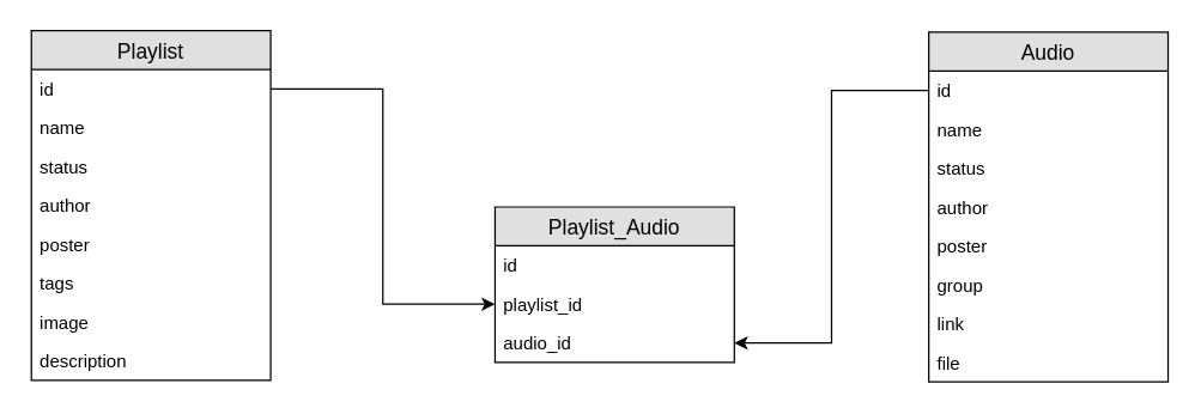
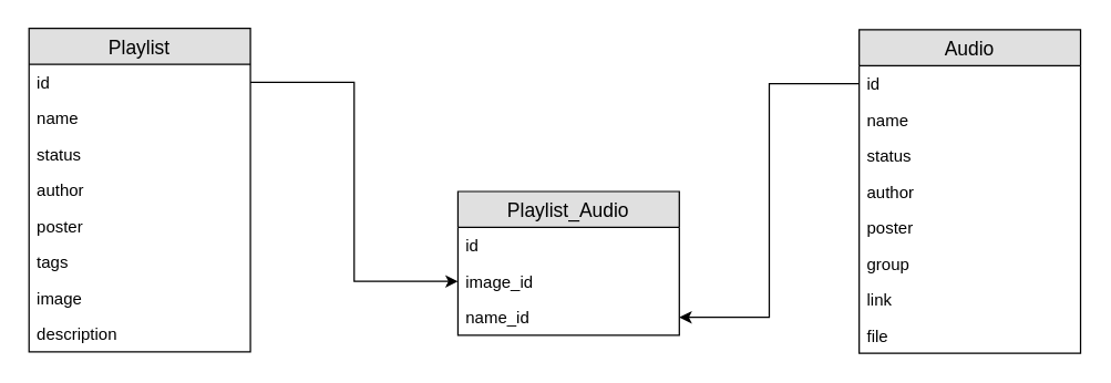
  <mxCell id="0" />
  <mxCell id="1" parent="0" />
  <mxCell id="2" value="Audio" style="swimlane;fontStyle=0;childLayout=stackLayout;horizontal=1;startSize=26;fillColor=#e0e0e0;horizontalStack=0;resizeParent=1;resizeParentMax=0;resizeLast=0;collapsible=1;marginBottom=0;swimlaneFillColor=#ffffff;align=center;fontSize=14;" vertex="1" parent="1"><mxGeometry x="620" y="21" width="160" height="234" as="geometry" /></mxCell>
  <mxCell id="3" value="id" style="text;strokeColor=none;fillColor=none;spacingLeft=4;spacingRight=4;overflow=hidden;rotatable=0;points=[[0,0.5],[1,0.5]];portConstraint=eastwest;fontSize=12;" vertex="1" parent="2"><mxGeometry y="26" width="160" height="26" as="geometry" /></mxCell>
  <mxCell id="4" value="name" style="text;strokeColor=none;fillColor=none;spacingLeft=4;spacingRight=4;overflow=hidden;rotatable=0;points=[[0,0.5],[1,0.5]];portConstraint=eastwest;fontSize=12;" vertex="1" parent="2"><mxGeometry y="52" width="160" height="26" as="geometry" /></mxCell>
  <mxCell id="5" value="status" style="text;strokeColor=none;fillColor=none;spacingLeft=4;spacingRight=4;overflow=hidden;rotatable=0;points=[[0,0.5],[1,0.5]];portConstraint=eastwest;fontSize=12;" vertex="1" parent="2"><mxGeometry y="78" width="160" height="26" as="geometry" /></mxCell>
  <mxCell id="6" value="author" style="text;strokeColor=none;fillColor=none;spacingLeft=4;spacingRight=4;overflow=hidden;rotatable=0;points=[[0,0.5],[1,0.5]];portConstraint=eastwest;fontSize=12;" vertex="1" parent="2"><mxGeometry y="104" width="160" height="26" as="geometry" /></mxCell>
  <mxCell id="7" value="poster" style="text;strokeColor=none;fillColor=none;spacingLeft=4;spacingRight=4;overflow=hidden;rotatable=0;points=[[0,0.5],[1,0.5]];portConstraint=eastwest;fontSize=12;" vertex="1" parent="2"><mxGeometry y="130" width="160" height="26" as="geometry" /></mxCell>
  <mxCell id="8" value="group" style="text;strokeColor=none;fillColor=none;spacingLeft=4;spacingRight=4;overflow=hidden;rotatable=0;points=[[0,0.5],[1,0.5]];portConstraint=eastwest;fontSize=12;" vertex="1" parent="2"><mxGeometry y="156" width="160" height="26" as="geometry" /></mxCell>
  <mxCell id="9" value="link" style="text;strokeColor=none;fillColor=none;spacingLeft=4;spacingRight=4;overflow=hidden;rotatable=0;points=[[0,0.5],[1,0.5]];portConstraint=eastwest;fontSize=12;" vertex="1" parent="2"><mxGeometry y="182" width="160" height="26" as="geometry" /></mxCell>
  <mxCell id="10" value="file" style="text;strokeColor=none;fillColor=none;spacingLeft=4;spacingRight=4;overflow=hidden;rotatable=0;points=[[0,0.5],[1,0.5]];portConstraint=eastwest;fontSize=12;" vertex="1" parent="2"><mxGeometry y="208" width="160" height="26" as="geometry" /></mxCell>
  <mxCell id="11" value="Playlist" style="swimlane;fontStyle=0;childLayout=stackLayout;horizontal=1;startSize=26;fillColor=#e0e0e0;horizontalStack=0;resizeParent=1;resizeParentMax=0;resizeLast=0;collapsible=1;marginBottom=0;swimlaneFillColor=#ffffff;align=center;fontSize=14;" vertex="1" parent="1"><mxGeometry x="20" y="20" width="160" height="234" as="geometry" /></mxCell>
  <mxCell id="12" value="id" style="text;strokeColor=none;fillColor=none;spacingLeft=4;spacingRight=4;overflow=hidden;rotatable=0;points=[[0,0.5],[1,0.5]];portConstraint=eastwest;fontSize=12;" vertex="1" parent="11"><mxGeometry y="26" width="160" height="26" as="geometry" /></mxCell>
  <mxCell id="13" value="name" style="text;strokeColor=none;fillColor=none;spacingLeft=4;spacingRight=4;overflow=hidden;rotatable=0;points=[[0,0.5],[1,0.5]];portConstraint=eastwest;fontSize=12;" vertex="1" parent="11"><mxGeometry y="52" width="160" height="26" as="geometry" /></mxCell>
  <mxCell id="14" value="status" style="text;strokeColor=none;fillColor=none;spacingLeft=4;spacingRight=4;overflow=hidden;rotatable=0;points=[[0,0.5],[1,0.5]];portConstraint=eastwest;fontSize=12;" vertex="1" parent="11"><mxGeometry y="78" width="160" height="26" as="geometry" /></mxCell>
  <mxCell id="15" value="author" style="text;strokeColor=none;fillColor=none;spacingLeft=4;spacingRight=4;overflow=hidden;rotatable=0;points=[[0,0.5],[1,0.5]];portConstraint=eastwest;fontSize=12;" vertex="1" parent="11"><mxGeometry y="104" width="160" height="26" as="geometry" /></mxCell>
  <mxCell id="16" value="poster" style="text;strokeColor=none;fillColor=none;spacingLeft=4;spacingRight=4;overflow=hidden;rotatable=0;points=[[0,0.5],[1,0.5]];portConstraint=eastwest;fontSize=12;" vertex="1" parent="11"><mxGeometry y="130" width="160" height="26" as="geometry" /></mxCell>
  <mxCell id="17" value="tags" style="text;strokeColor=none;fillColor=none;spacingLeft=4;spacingRight=4;overflow=hidden;rotatable=0;points=[[0,0.5],[1,0.5]];portConstraint=eastwest;fontSize=12;" vertex="1" parent="11"><mxGeometry y="156" width="160" height="26" as="geometry" /></mxCell>
  <mxCell id="18" value="image" style="text;strokeColor=none;fillColor=none;spacingLeft=4;spacingRight=4;overflow=hidden;rotatable=0;points=[[0,0.5],[1,0.5]];portConstraint=eastwest;fontSize=12;" vertex="1" parent="11"><mxGeometry y="182" width="160" height="26" as="geometry" /></mxCell>
  <mxCell id="19" value="description" style="text;strokeColor=none;fillColor=none;spacingLeft=4;spacingRight=4;overflow=hidden;rotatable=0;points=[[0,0.5],[1,0.5]];portConstraint=eastwest;fontSize=12;" vertex="1" parent="11"><mxGeometry y="208" width="160" height="26" as="geometry" /></mxCell>
  <mxCell id="20" value="Playlist_Audio" style="swimlane;fontStyle=0;childLayout=stackLayout;horizontal=1;startSize=26;fillColor=#e0e0e0;horizontalStack=0;resizeParent=1;resizeParentMax=0;resizeLast=0;collapsible=1;marginBottom=0;swimlaneFillColor=#ffffff;align=center;fontSize=14;" vertex="1" parent="1"><mxGeometry x="330" y="138" width="160" height="104" as="geometry" /></mxCell>
  <mxCell id="21" value="id" style="text;strokeColor=none;fillColor=none;spacingLeft=4;spacingRight=4;overflow=hidden;rotatable=0;points=[[0,0.5],[1,0.5]];portConstraint=eastwest;fontSize=12;" vertex="1" parent="20"><mxGeometry y="26" width="160" height="26" as="geometry" /></mxCell>
- <mxCell id="22" value="playlist_id" style="text;strokeColor=none;fillColor=none;spacingLeft=4;spacingRight=4;overflow=hidden;rotatable=0;points=[[0,0.5],[1,0.5]];portConstraint=eastwest;fontSize=12;" vertex="1" parent="20"><mxGeometry y="52" width="160" height="26" as="geometry" /></mxCell>
- <mxCell id="23" value="audio_id" style="text;strokeColor=none;fillColor=none;spacingLeft=4;spacingRight=4;overflow=hidden;rotatable=0;points=[[0,0.5],[1,0.5]];portConstraint=eastwest;fontSize=12;" vertex="1" parent="20"><mxGeometry y="78" width="160" height="26" as="geometry" /></mxCell>
+ <mxCell id="22" value="image_id" style="text;strokeColor=none;fillColor=none;spacingLeft=4;spacingRight=4;overflow=hidden;rotatable=0;points=[[0,0.5],[1,0.5]];portConstraint=eastwest;fontSize=12;" vertex="1" parent="20"><mxGeometry y="52" width="160" height="26" as="geometry" /></mxCell>
+ <mxCell id="23" value="name_id" style="text;strokeColor=none;fillColor=none;spacingLeft=4;spacingRight=4;overflow=hidden;rotatable=0;points=[[0,0.5],[1,0.5]];portConstraint=eastwest;fontSize=12;" vertex="1" parent="20"><mxGeometry y="78" width="160" height="26" as="geometry" /></mxCell>
  <mxCell id="24" style="edgeStyle=orthogonalEdgeStyle;rounded=0;orthogonalLoop=1;jettySize=auto;html=1;entryX=0;entryY=0.5;entryDx=0;entryDy=0;" edge="1" parent="1" source="12" target="22"><mxGeometry relative="1" as="geometry" /></mxCell>
  <mxCell id="25" style="edgeStyle=orthogonalEdgeStyle;rounded=0;orthogonalLoop=1;jettySize=auto;html=1;entryX=1;entryY=0.5;entryDx=0;entryDy=0;" edge="1" parent="1" source="3" target="23"><mxGeometry relative="1" as="geometry" /></mxCell>
